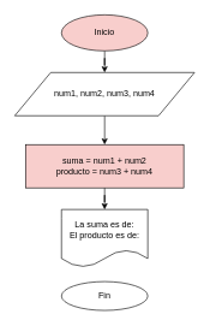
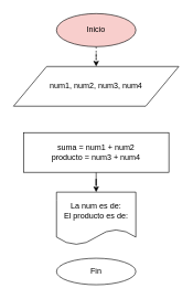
  <mxCell id="0" />
  <mxCell id="1" parent="0" />
- <mxCell id="2" value="" style="edgeStyle=orthogonalEdgeStyle;rounded=0;orthogonalLoop=1;jettySize=auto;html=1;" parent="1" source="3" target="5" edge="1"><mxGeometry relative="1" as="geometry" /></mxCell>
+ <mxCell id="2" value="" style="edgeStyle=orthogonalEdgeStyle;rounded=0;orthogonalLoop=1;jettySize=auto;html=1;dashed=1;" parent="1" source="3" target="5" edge="1"><mxGeometry relative="1" as="geometry" /></mxCell>
  <mxCell id="3" value="Inicio" style="ellipse;whiteSpace=wrap;html=1;fillColor=#f8cecc;" parent="1" vertex="1"><mxGeometry x="85" width="120" height="50" as="geometry" y="20" /></mxCell>
- <mxCell id="4" value="" style="edgeStyle=orthogonalEdgeStyle;rounded=0;orthogonalLoop=1;jettySize=auto;html=1;" parent="1" source="5" target="7" edge="1"><mxGeometry relative="1" as="geometry" /></mxCell>
  <mxCell id="5" value="num1, num2, num3, num4" style="shape=parallelogram;perimeter=parallelogramPerimeter;whiteSpace=wrap;html=1;" parent="1" vertex="1"><mxGeometry x="20" y="100" width="250" height="60" as="geometry" /></mxCell>
  <mxCell id="6" value="" style="edgeStyle=orthogonalEdgeStyle;rounded=0;orthogonalLoop=1;jettySize=auto;html=1;" parent="1" source="7" target="8" edge="1"><mxGeometry relative="1" as="geometry" /></mxCell>
- <mxCell id="7" value="suma = num1 + num2&lt;br&gt;producto = num3 + num4" style="rounded=0;whiteSpace=wrap;html=1;fillColor=#f8cecc;" parent="1" vertex="1"><mxGeometry x="35" y="200" width="220" height="60" as="geometry" /></mxCell>
- <mxCell id="8" value="La suma es de:&lt;br&gt;El producto es de:" style="shape=document;whiteSpace=wrap;html=1;boundedLbl=1;" parent="1" vertex="1"><mxGeometry x="85" y="290" width="120" height="80" as="geometry" /></mxCell>
+ <mxCell id="7" value="suma = num1 + num2&lt;br&gt;producto = num3 + num4" style="rounded=0;whiteSpace=wrap;html=1;" parent="1" vertex="1"><mxGeometry x="35" y="200" width="220" height="60" as="geometry" /></mxCell>
+ <mxCell id="8" value="La num es de:&lt;br&gt;El producto es de:" style="shape=document;whiteSpace=wrap;html=1;boundedLbl=1;" parent="1" vertex="1"><mxGeometry x="85" y="290" width="120" height="80" as="geometry" /></mxCell>
  <mxCell id="9" value="Fin" style="ellipse;whiteSpace=wrap;html=1;" parent="1" vertex="1"><mxGeometry x="85" y="390" width="120" height="40" as="geometry" /></mxCell>
